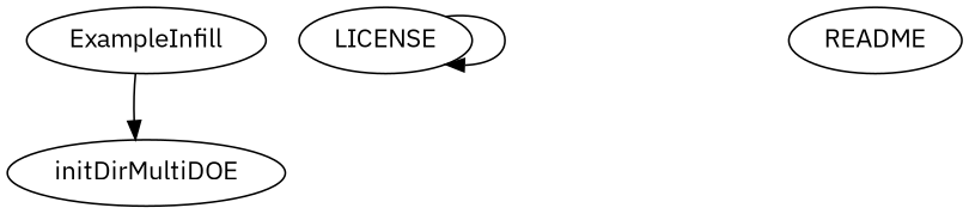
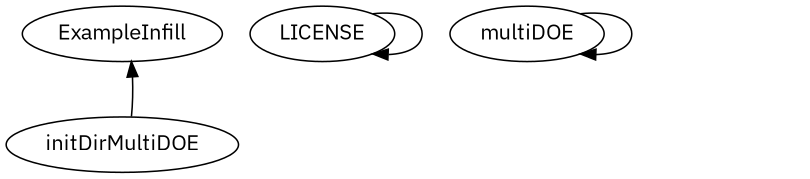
  digraph {
    fontname="IBM Plex Sans"
    node [fontname="IBM Plex Sans"]
    edge [fontname="IBM Plex Sans"]
    ExampleInfill
    initDirMultiDOE
    LICENSE
-   README
-   ExampleInfill -> initDirMultiDOE
+   multiDOE
+   initDirMultiDOE -> ExampleInfill
    LICENSE -> LICENSE
+   multiDOE -> multiDOE
  }
